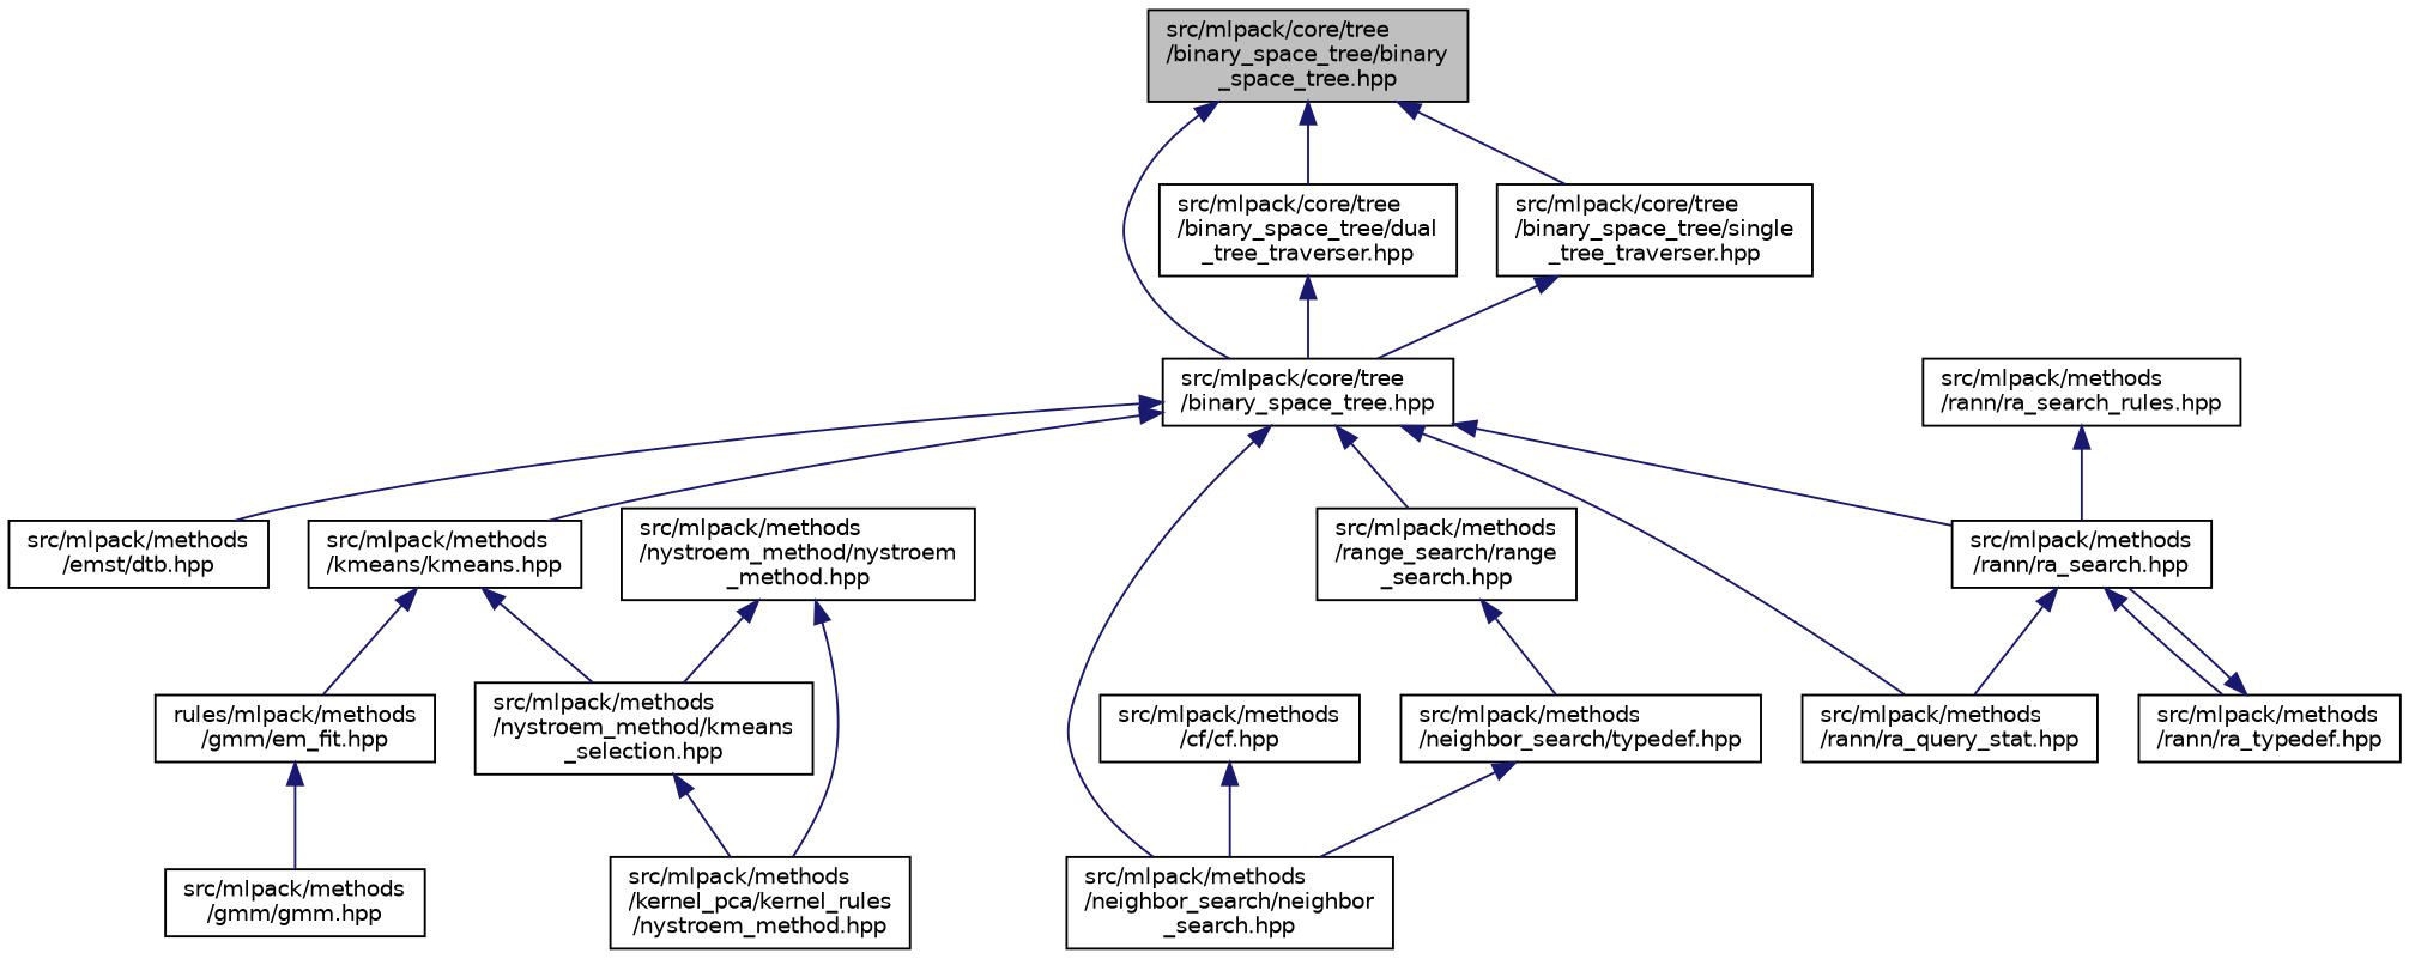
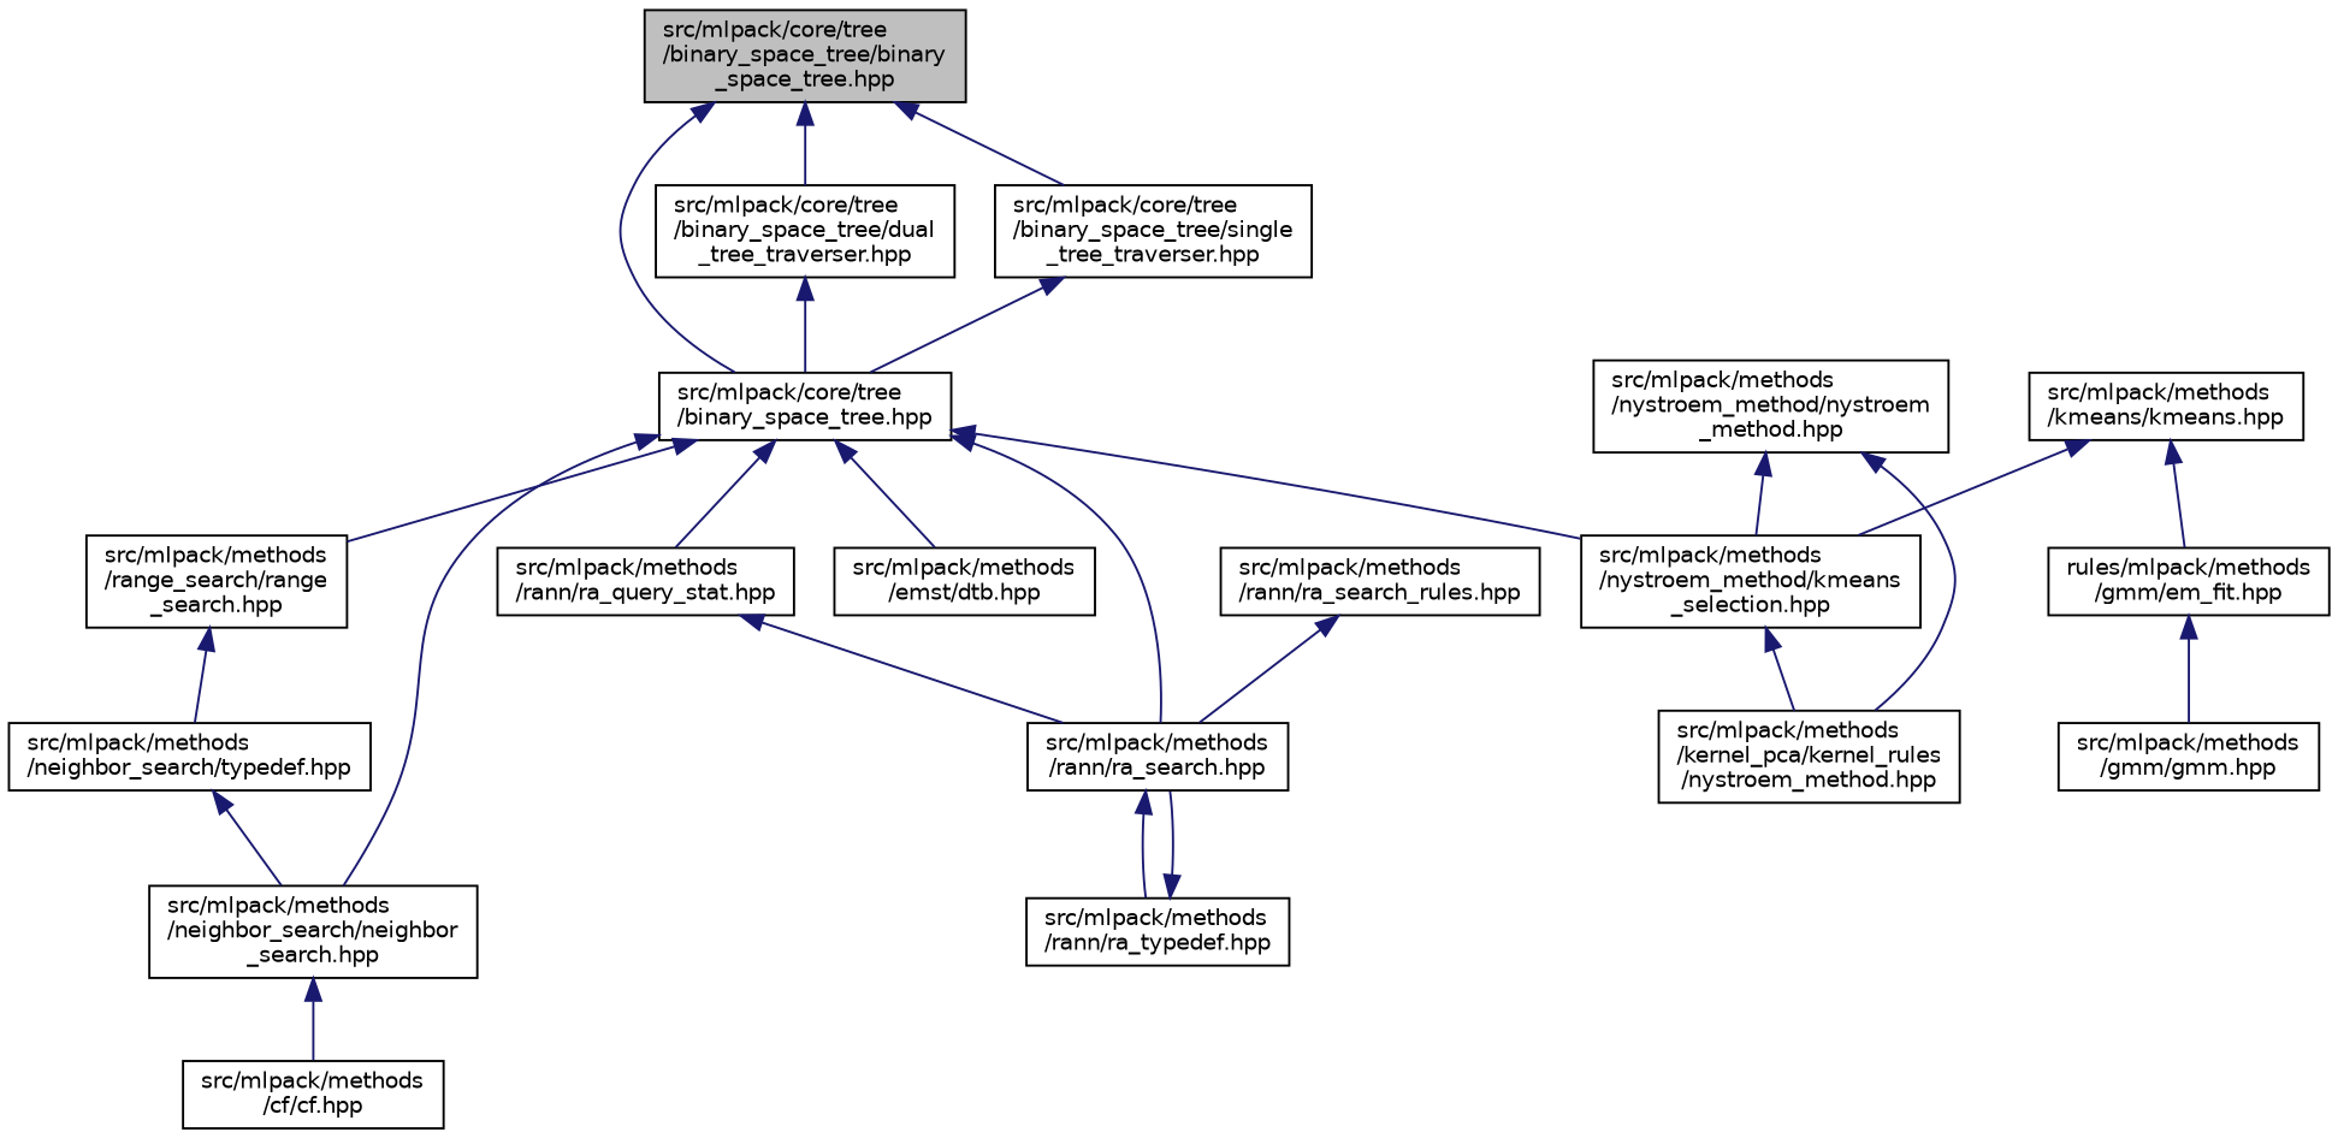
  digraph {
    node [color=black fillcolor=white fontname=Helvetica fontsize=10 shape=record style=filled]
    edge [color=midnightblue dir=back fontname=Helvetica fontsize=10 labelfontname=Helvetica labelfontsize=10 style=solid]
    n1 [fillcolor=grey75 fontcolor=black height=0.2 label="src/mlpack/core/tree\l/binary_space_tree/binary\l_space_tree.hpp" width=0.4]
    n2 [height=0.2 label="src/mlpack/core/tree\l/binary_space_tree/dual\l_tree_traverser.hpp" width=0.4]
    n3 [height=0.2 label="src/mlpack/core/tree\l/binary_space_tree.hpp" width=0.4]
    n4 [height=0.2 label="src/mlpack/core/tree\l/binary_space_tree/single\l_tree_traverser.hpp" width=0.4]
    n5 [height=0.2 label="src/mlpack/methods\l/emst/dtb.hpp" width=0.4]
    n6 [height=0.2 label="src/mlpack/methods\l/kmeans/kmeans.hpp" width=0.4]
    n7 [height=0.2 label="src/mlpack/methods\l/neighbor_search/neighbor\l_search.hpp" width=0.4]
    n8 [height=0.2 label="src/mlpack/methods\l/range_search/range\l_search.hpp" width=0.4]
    n9 [height=0.2 label="src/mlpack/methods\l/rann/ra_query_stat.hpp" width=0.4]
    n10 [height=0.2 label="src/mlpack/methods\l/rann/ra_search.hpp" width=0.4]
    n11 [height=0.2 label="rules/mlpack/methods\l/gmm/em_fit.hpp" width=0.4]
    n12 [height=0.2 label="src/mlpack/methods\l/nystroem_method/kmeans\l_selection.hpp" width=0.4]
    n13 [height=0.2 label="src/mlpack/methods\l/cf/cf.hpp" width=0.4]
    n14 [height=0.2 label="src/mlpack/methods\l/neighbor_search/typedef.hpp" width=0.4]
    n15 [height=0.2 label="src/mlpack/methods\l/rann/ra_typedef.hpp" width=0.4]
    n16 [height=0.2 label="src/mlpack/methods\l/gmm/gmm.hpp" width=0.4]
    n17 [height=0.2 label="src/mlpack/methods\l/kernel_pca/kernel_rules\l/nystroem_method.hpp" width=0.4]
    n18 [height=0.2 label="src/mlpack/methods\l/nystroem_method/nystroem\l_method.hpp" width=0.4]
    n19 [height=0.2 label="src/mlpack/methods\l/rann/ra_search_rules.hpp" width=0.4]
    n1 -> n2
    n1 -> n3
    n1 -> n4
    n2 -> n3
    n3 -> n5
-   n3 -> n6
+   n3 -> n12
    n3 -> n7
    n3 -> n8
    n3 -> n9
    n3 -> n10
    n4 -> n3
    n6 -> n11
    n6 -> n12
-   n13 -> n7
+   n7 -> n13
    n8 -> n14
-   n10 -> n9
+   n9 -> n10
    n10 -> n15
    n11 -> n16
    n12 -> n17
    n14 -> n7
    n15 -> n10
    n18 -> n12
    n18 -> n17
    n19 -> n10
  }
